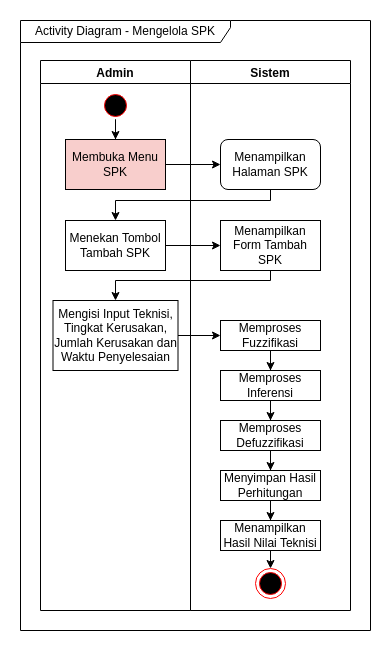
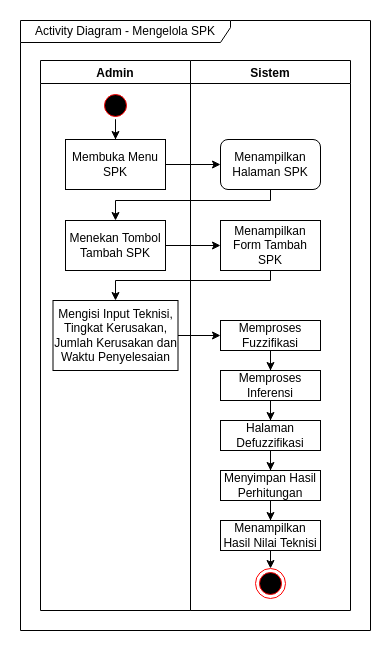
  <mxCell id="0" />
  <mxCell id="1" parent="0" />
  <mxCell id="2" value="Admin" style="swimlane;" parent="1" vertex="1"><mxGeometry x="40" y="60" width="150" height="550" as="geometry" /></mxCell>
  <mxCell id="3" value="Activity Diagram - Mengelola SPK" style="shape=umlFrame;whiteSpace=wrap;html=1;pointerEvents=0;width=210;height=22;" parent="1" vertex="1"><mxGeometry x="20" y="20" width="350" height="610" as="geometry" /></mxCell>
  <mxCell id="4" style="edgeStyle=orthogonalEdgeStyle;rounded=0;orthogonalLoop=1;jettySize=auto;html=1;entryX=0.5;entryY=0;entryDx=0;entryDy=0;" parent="1" source="5" target="7" edge="1"><mxGeometry relative="1" as="geometry" /></mxCell>
  <mxCell id="5" value="" style="ellipse;html=1;shape=startState;fillColor=#000000;strokeColor=#ff0000;" parent="1" vertex="1"><mxGeometry x="100" y="90" width="30" height="30" as="geometry" /></mxCell>
  <mxCell id="6" style="edgeStyle=orthogonalEdgeStyle;rounded=0;orthogonalLoop=1;jettySize=auto;html=1;entryX=0;entryY=0.5;entryDx=0;entryDy=0;" parent="1" source="7" target="9" edge="1"><mxGeometry relative="1" as="geometry" /></mxCell>
- <mxCell id="7" value="Membuka Menu SPK" style="html=1;dashed=0;whiteSpace=wrap;fillColor=#f8cecc;" parent="1" vertex="1"><mxGeometry x="65" y="139" width="100" height="50" as="geometry" /></mxCell>
+ <mxCell id="7" value="Membuka Menu SPK" style="html=1;dashed=0;whiteSpace=wrap;" parent="1" vertex="1"><mxGeometry x="65" y="139" width="100" height="50" as="geometry" /></mxCell>
  <mxCell id="8" value="Sistem" style="swimlane;" parent="1" vertex="1"><mxGeometry x="190" y="60" width="160" height="550" as="geometry" /></mxCell>
  <mxCell id="9" value="Menampilkan Halaman SPK" style="html=1;dashed=0;whiteSpace=wrap;rounded=1;" parent="8" vertex="1"><mxGeometry x="30" y="79" width="100" height="50" as="geometry" /></mxCell>
  <mxCell id="10" style="edgeStyle=orthogonalEdgeStyle;rounded=0;orthogonalLoop=1;jettySize=auto;html=1;entryX=0.5;entryY=0;entryDx=0;entryDy=0;" parent="8" target="21" edge="1"><mxGeometry relative="1" as="geometry"><mxPoint x="80.029" y="470" as="sourcePoint" /></mxGeometry></mxCell>
  <mxCell id="11" value="Menampilkan Form Tambah SPK" style="html=1;dashed=0;whiteSpace=wrap;" vertex="1" parent="8"><mxGeometry x="30" y="160" width="100" height="50" as="geometry" /></mxCell>
  <mxCell id="12" style="edgeStyle=orthogonalEdgeStyle;rounded=0;orthogonalLoop=1;jettySize=auto;html=1;entryX=0.5;entryY=0;entryDx=0;entryDy=0;" edge="1" parent="8" source="13" target="15"><mxGeometry relative="1" as="geometry" /></mxCell>
  <mxCell id="13" value="Memproses Fuzzifikasi" style="html=1;dashed=0;whiteSpace=wrap;" vertex="1" parent="8"><mxGeometry x="30" y="260" width="100" height="30" as="geometry" /></mxCell>
  <mxCell id="14" style="edgeStyle=orthogonalEdgeStyle;rounded=0;orthogonalLoop=1;jettySize=auto;html=1;entryX=0.5;entryY=0;entryDx=0;entryDy=0;" edge="1" parent="8" source="15" target="17"><mxGeometry relative="1" as="geometry" /></mxCell>
  <mxCell id="15" value="Memproses Inferensi" style="html=1;dashed=0;whiteSpace=wrap;" vertex="1" parent="8"><mxGeometry x="30" y="310" width="100" height="30" as="geometry" /></mxCell>
  <mxCell id="16" style="edgeStyle=orthogonalEdgeStyle;rounded=0;orthogonalLoop=1;jettySize=auto;html=1;entryX=0.5;entryY=0;entryDx=0;entryDy=0;" edge="1" parent="8" source="17" target="19"><mxGeometry relative="1" as="geometry" /></mxCell>
- <mxCell id="17" value="Memproses Defuzzifikasi" style="html=1;dashed=0;whiteSpace=wrap;" vertex="1" parent="8"><mxGeometry x="30" y="360" width="100" height="30" as="geometry" /></mxCell>
+ <mxCell id="17" value="Halaman Defuzzifikasi" style="html=1;dashed=0;whiteSpace=wrap;" vertex="1" parent="8"><mxGeometry x="30" y="360" width="100" height="30" as="geometry" /></mxCell>
  <mxCell id="18" style="edgeStyle=orthogonalEdgeStyle;rounded=0;orthogonalLoop=1;jettySize=auto;html=1;entryX=0.5;entryY=0;entryDx=0;entryDy=0;" edge="1" parent="8" source="19" target="20"><mxGeometry relative="1" as="geometry" /></mxCell>
  <mxCell id="19" value="Menyimpan Hasil Perhitungan" style="html=1;dashed=0;whiteSpace=wrap;" vertex="1" parent="8"><mxGeometry x="30" y="410" width="100" height="30" as="geometry" /></mxCell>
  <mxCell id="20" value="Menampilkan Hasil Nilai Teknisi" style="html=1;dashed=0;whiteSpace=wrap;" vertex="1" parent="8"><mxGeometry x="30" y="460" width="100" height="30" as="geometry" /></mxCell>
  <mxCell id="21" value="" style="ellipse;html=1;shape=endState;fillColor=#000000;strokeColor=#ff0000;" parent="8" vertex="1"><mxGeometry x="65" y="508" width="30" height="30" as="geometry" /></mxCell>
  <mxCell id="22" style="edgeStyle=orthogonalEdgeStyle;rounded=0;orthogonalLoop=1;jettySize=auto;html=1;entryX=0;entryY=0.5;entryDx=0;entryDy=0;" edge="1" parent="1" source="23" target="11"><mxGeometry relative="1" as="geometry" /></mxCell>
  <mxCell id="23" value="Menekan Tombol Tambah SPK" style="html=1;dashed=0;whiteSpace=wrap;" vertex="1" parent="1"><mxGeometry x="65" y="220" width="100" height="50" as="geometry" /></mxCell>
  <mxCell id="24" style="edgeStyle=orthogonalEdgeStyle;rounded=0;orthogonalLoop=1;jettySize=auto;html=1;entryX=0.5;entryY=0;entryDx=0;entryDy=0;exitX=0.5;exitY=1;exitDx=0;exitDy=0;" edge="1" parent="1" source="9" target="23"><mxGeometry relative="1" as="geometry"><Array as="points"><mxPoint x="270" y="200" /><mxPoint x="115" y="200" /></Array></mxGeometry></mxCell>
  <mxCell id="25" style="edgeStyle=orthogonalEdgeStyle;rounded=0;orthogonalLoop=1;jettySize=auto;html=1;entryX=0;entryY=0.5;entryDx=0;entryDy=0;" edge="1" parent="1" source="26" target="13"><mxGeometry relative="1" as="geometry" /></mxCell>
  <mxCell id="26" value="Mengisi Input Teknisi, Tingkat Kerusakan, Jumlah Kerusakan dan Waktu Penyelesaian" style="html=1;dashed=0;whiteSpace=wrap;" vertex="1" parent="1"><mxGeometry x="52.5" y="300" width="125" height="70" as="geometry" /></mxCell>
  <mxCell id="27" style="edgeStyle=orthogonalEdgeStyle;rounded=0;orthogonalLoop=1;jettySize=auto;html=1;entryX=0.5;entryY=0;entryDx=0;entryDy=0;exitX=0.5;exitY=1;exitDx=0;exitDy=0;" edge="1" parent="1" source="11" target="26"><mxGeometry relative="1" as="geometry"><Array as="points"><mxPoint x="270" y="280" /><mxPoint x="115" y="280" /></Array></mxGeometry></mxCell>
